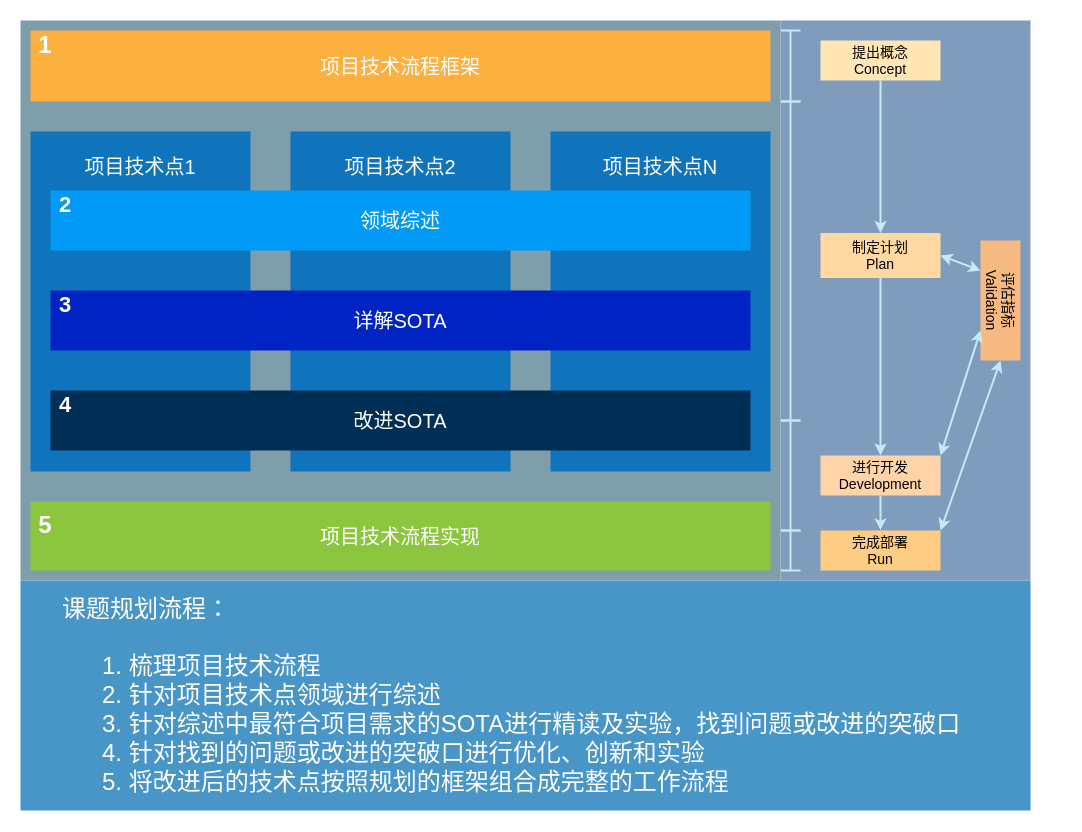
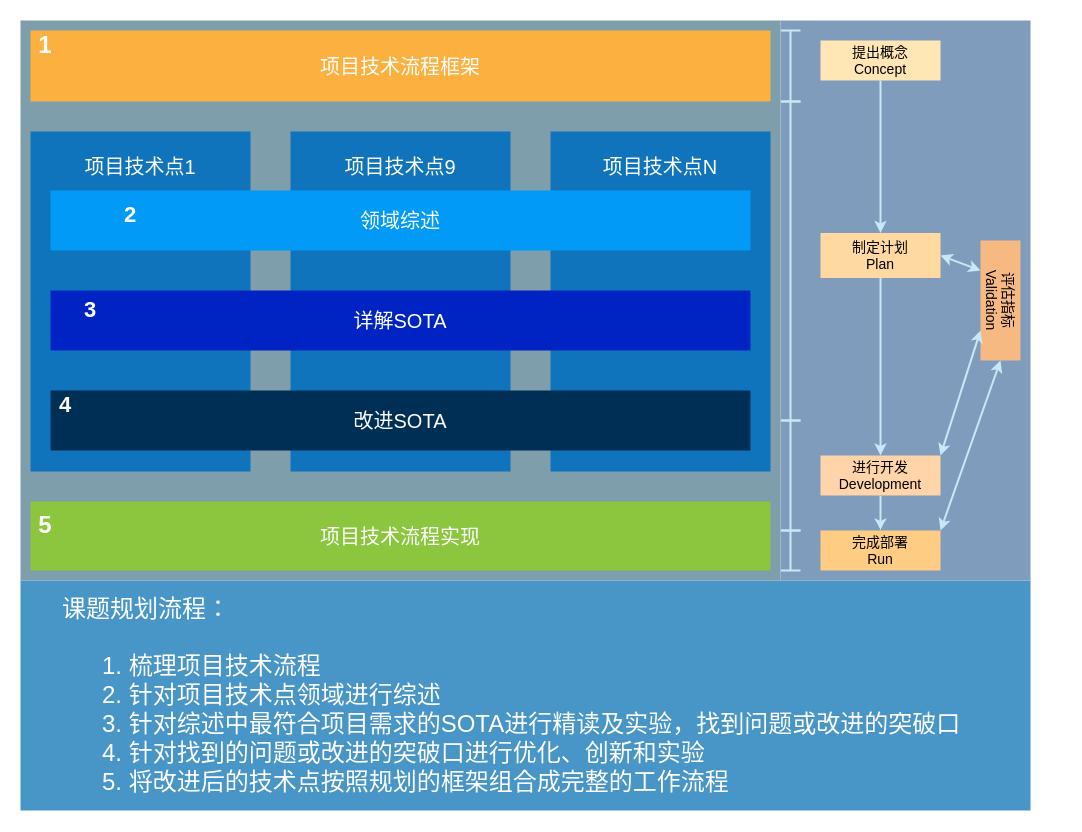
  <mxCell id="0" />
  <mxCell id="1" parent="0" />
  <mxCell id="2" value="" style="group" vertex="1" connectable="0" parent="1"><mxGeometry x="20" y="20" width="1010" height="790" as="geometry" /></mxCell>
  <mxCell id="3" value="&lt;blockquote style=&quot;margin: 0 0 0 40px; border: none; padding: 0px;&quot;&gt;&lt;div style=&quot;border-color: var(--border-color); font-size: 24px;&quot;&gt;&lt;span style=&quot;background-color: initial;&quot;&gt;&lt;font color=&quot;#ffffff&quot;&gt;课题规划流程：&lt;/font&gt;&lt;/span&gt;&lt;/div&gt;&lt;div style=&quot;border-color: var(--border-color); font-size: 24px;&quot;&gt;&lt;span style=&quot;background-color: initial;&quot;&gt;&lt;font color=&quot;#ffffff&quot;&gt;&lt;br&gt;&lt;/font&gt;&lt;/span&gt;&lt;/div&gt;&lt;/blockquote&gt;&lt;blockquote style=&quot;margin: 0 0 0 40px; border: none; padding: 0px;&quot;&gt;&lt;blockquote style=&quot;margin: 0 0 0 40px; border: none; padding: 0px;&quot;&gt;&lt;div style=&quot;border-color: var(--border-color); font-size: 24px;&quot;&gt;&lt;span style=&quot;background-color: initial; color: rgb(255, 255, 255);&quot;&gt;1. 梳理项目技术流程&lt;/span&gt;&lt;/div&gt;&lt;/blockquote&gt;&lt;blockquote style=&quot;margin: 0 0 0 40px; border: none; padding: 0px;&quot;&gt;&lt;div style=&quot;border-color: var(--border-color); font-size: 24px;&quot;&gt;&lt;span style=&quot;color: rgb(255, 255, 255); background-color: initial;&quot;&gt;2. 针对项目技术点领域进行综述&lt;/span&gt;&lt;/div&gt;&lt;/blockquote&gt;&lt;blockquote style=&quot;margin: 0 0 0 40px; border: none; padding: 0px;&quot;&gt;&lt;div style=&quot;border-color: var(--border-color); font-size: 24px;&quot;&gt;&lt;span style=&quot;color: rgb(255, 255, 255); background-color: initial;&quot;&gt;3. 针对综述中最符合项目需求的SOTA进行精读及实验，找到问题或改进的突破口&lt;/span&gt;&lt;/div&gt;&lt;/blockquote&gt;&lt;blockquote style=&quot;margin: 0 0 0 40px; border: none; padding: 0px;&quot;&gt;&lt;div style=&quot;border-color: var(--border-color); font-size: 24px;&quot;&gt;&lt;span style=&quot;color: rgb(255, 255, 255); background-color: initial;&quot;&gt;4. 针对找到的问题或改进的突破口进行优化、创新和实验&lt;/span&gt;&lt;/div&gt;&lt;/blockquote&gt;&lt;blockquote style=&quot;margin: 0 0 0 40px; border: none; padding: 0px;&quot;&gt;&lt;div style=&quot;border-color: var(--border-color); font-size: 24px;&quot;&gt;&lt;span style=&quot;color: rgb(255, 255, 255); background-color: initial;&quot;&gt;5. 将改进后的技术点按照规划的框架组合成完整的工作流程&lt;/span&gt;&lt;/div&gt;&lt;/blockquote&gt;&lt;/blockquote&gt;" style="rounded=0;whiteSpace=wrap;html=1;strokeColor=none;fillColor=#4895C7;align=left;container=0;" parent="2" vertex="1"><mxGeometry y="560" width="1010" height="230" as="geometry" /></mxCell>
  <mxCell id="4" value="" style="rounded=0;whiteSpace=wrap;html=1;strokeColor=none;fillColor=#809CBD;container=0;" parent="2" vertex="1"><mxGeometry x="760" width="250" height="560" as="geometry" /></mxCell>
  <mxCell id="5" value="" style="shape=crossbar;whiteSpace=wrap;html=1;rounded=1;direction=south;strokeWidth=2;container=0;strokeColor=#C7E9F6;" parent="2" vertex="1"><mxGeometry x="760" y="10" width="20" height="71" as="geometry" /></mxCell>
  <mxCell id="6" value="" style="shape=crossbar;whiteSpace=wrap;html=1;rounded=1;direction=south;strokeWidth=2;container=0;fillColor=#FFFFFF;strokeColor=#C7E9F6;" parent="2" vertex="1"><mxGeometry x="760" y="81" width="20" height="319" as="geometry" /></mxCell>
  <mxCell id="7" value="" style="shape=crossbar;whiteSpace=wrap;html=1;rounded=1;direction=south;strokeWidth=2;container=0;strokeColor=#C7E9F6;" parent="2" vertex="1"><mxGeometry x="760" y="400" width="20" height="110" as="geometry" /></mxCell>
  <mxCell id="8" value="" style="shape=crossbar;whiteSpace=wrap;html=1;rounded=1;direction=south;strokeWidth=2;container=0;strokeColor=#C7E9F6;" parent="2" vertex="1"><mxGeometry x="760" y="510" width="20" height="40" as="geometry" /></mxCell>
  <mxCell id="9" value="&lt;font color=&quot;#000000&quot;&gt;提出概念&lt;br style=&quot;font-size: 14px;&quot;&gt;Concept&lt;/font&gt;" style="rounded=0;whiteSpace=wrap;html=1;strokeWidth=2;fontSize=14;container=0;fontColor=#E1EEFA;fillColor=#FFE6B4;strokeColor=none;" parent="2" vertex="1"><mxGeometry x="800" y="20" width="120" height="40" as="geometry" /></mxCell>
  <mxCell id="10" value="制定计划&lt;br style=&quot;font-size: 14px;&quot;&gt;Plan" style="rounded=0;whiteSpace=wrap;html=1;strokeWidth=2;fontSize=14;container=0;strokeColor=none;fillColor=#FFD9A1;" parent="2" vertex="1"><mxGeometry x="800" y="212.5" width="120" height="45" as="geometry" /></mxCell>
  <mxCell id="11" value="" style="edgeStyle=orthogonalEdgeStyle;rounded=0;orthogonalLoop=1;jettySize=auto;html=1;" edge="1" parent="2" source="12" target="13"><mxGeometry relative="1" as="geometry" /></mxCell>
  <mxCell id="12" value="&lt;font color=&quot;#000000&quot;&gt;进行开发&lt;br style=&quot;font-size: 14px;&quot;&gt;Development&lt;/font&gt;" style="rounded=0;whiteSpace=wrap;html=1;strokeWidth=2;fontSize=14;container=0;fillColor=#FFD4A9;strokeColor=none;fontColor=#FFFFFF;" parent="2" vertex="1"><mxGeometry x="800" y="435" width="120" height="40" as="geometry" /></mxCell>
  <mxCell id="13" value="完成部署&lt;br style=&quot;font-size: 14px;&quot;&gt;Run" style="rounded=0;whiteSpace=wrap;html=1;strokeWidth=2;fontSize=14;container=0;strokeColor=none;fillColor=#FFCC83;" parent="2" vertex="1"><mxGeometry x="800" y="510" width="120" height="40" as="geometry" /></mxCell>
  <mxCell id="14" value="&lt;font color=&quot;#000000&quot;&gt;评估指标&lt;br style=&quot;font-size: 14px;&quot;&gt;Validation&lt;/font&gt;" style="rounded=0;whiteSpace=wrap;html=1;rotation=90;strokeWidth=2;fontSize=14;container=0;fillColor=#F5B981;strokeColor=none;fontColor=#FFFFFF;" parent="2" vertex="1"><mxGeometry x="920" y="260" width="120" height="40" as="geometry" /></mxCell>
  <mxCell id="15" value="" style="endArrow=classic;html=1;rounded=0;exitX=0.5;exitY=1;exitDx=0;exitDy=0;entryX=0.5;entryY=0;entryDx=0;entryDy=0;strokeWidth=2;fontSize=14;strokeColor=#C7E9F6;" parent="2" source="9" target="10" edge="1"><mxGeometry width="50" height="50" relative="1" as="geometry"><mxPoint x="920" y="100" as="sourcePoint" /><mxPoint x="970" y="50" as="targetPoint" /></mxGeometry></mxCell>
  <mxCell id="16" value="" style="endArrow=classic;html=1;rounded=0;exitX=0.5;exitY=1;exitDx=0;exitDy=0;entryX=0.5;entryY=0;entryDx=0;entryDy=0;strokeWidth=2;fontSize=14;strokeColor=#C7E9F6;" parent="2" source="10" target="12" edge="1"><mxGeometry width="50" height="50" relative="1" as="geometry"><mxPoint x="880" y="360" as="sourcePoint" /><mxPoint x="930" y="310" as="targetPoint" /></mxGeometry></mxCell>
  <mxCell id="17" value="" style="endArrow=classic;html=1;rounded=0;exitX=0.5;exitY=1;exitDx=0;exitDy=0;strokeWidth=2;fontSize=14;strokeColor=#C7E9F6;" parent="2" source="12" target="13" edge="1"><mxGeometry width="50" height="50" relative="1" as="geometry"><mxPoint x="950" y="510" as="sourcePoint" /><mxPoint x="1000" y="460" as="targetPoint" /></mxGeometry></mxCell>
  <mxCell id="18" value="" style="endArrow=classic;startArrow=classic;html=1;rounded=0;entryX=1;entryY=0.5;entryDx=0;entryDy=0;strokeWidth=2;fontSize=14;exitX=1;exitY=0;exitDx=0;exitDy=0;strokeColor=#C7E9F6;" parent="2" target="14" edge="1" source="13"><mxGeometry width="50" height="50" relative="1" as="geometry"><mxPoint x="920" y="530" as="sourcePoint" /><mxPoint x="1000" y="390" as="targetPoint" /></mxGeometry></mxCell>
  <mxCell id="19" value="" style="endArrow=classic;startArrow=classic;html=1;rounded=0;entryX=0.75;entryY=1;entryDx=0;entryDy=0;exitX=1;exitY=0;exitDx=0;exitDy=0;strokeWidth=2;fontSize=14;strokeColor=#C7E9F6;" parent="2" source="12" target="14" edge="1"><mxGeometry width="50" height="50" relative="1" as="geometry"><mxPoint x="880" y="374" as="sourcePoint" /><mxPoint x="930" y="324" as="targetPoint" /></mxGeometry></mxCell>
  <mxCell id="20" value="" style="endArrow=classic;startArrow=classic;html=1;rounded=0;entryX=0.25;entryY=1;entryDx=0;entryDy=0;exitX=1;exitY=0.5;exitDx=0;exitDy=0;strokeWidth=2;fontSize=14;strokeColor=#C7E9F6;" parent="2" source="10" target="14" edge="1"><mxGeometry width="50" height="50" relative="1" as="geometry"><mxPoint x="890" y="340" as="sourcePoint" /><mxPoint x="940" y="290" as="targetPoint" /></mxGeometry></mxCell>
  <mxCell id="21" value="" style="rounded=0;whiteSpace=wrap;html=1;strokeColor=none;fillColor=#7F9EAC;container=0;" parent="2" vertex="1"><mxGeometry width="760" height="560" as="geometry" /></mxCell>
  <mxCell id="22" value="项目技术流程框架" style="rounded=0;whiteSpace=wrap;html=1;fontSize=20;fillColor=#FBB03F;strokeColor=none;fontColor=#FFFFFF;fontStyle=0;container=0;" parent="2" vertex="1"><mxGeometry x="10" y="10" width="740" height="71" as="geometry" /></mxCell>
  <mxCell id="23" value="" style="rounded=0;whiteSpace=wrap;html=1;fontSize=20;fontStyle=0;strokeColor=none;fillColor=#1074BC;container=0;" parent="2" vertex="1"><mxGeometry x="10" y="111" width="220" height="340" as="geometry" /></mxCell>
  <mxCell id="24" value="项目技术流程实现" style="rounded=0;whiteSpace=wrap;html=1;fontSize=20;strokeColor=none;fillColor=#8BC63E;fontColor=#FFFFFF;fontStyle=0;container=0;" parent="2" vertex="1"><mxGeometry x="10" y="481" width="740" height="69" as="geometry" /></mxCell>
  <mxCell id="25" value="" style="rounded=0;whiteSpace=wrap;html=1;fontSize=20;fontStyle=0;strokeColor=none;fillColor=#1074BC;container=0;" parent="2" vertex="1"><mxGeometry x="270" y="111" width="220" height="340" as="geometry" /></mxCell>
  <mxCell id="26" value="&lt;font color=&quot;#ffffff&quot; style=&quot;font-size: 20px;&quot;&gt;项目技术点1&lt;/font&gt;" style="text;html=1;strokeColor=none;fillColor=none;align=center;verticalAlign=middle;whiteSpace=wrap;rounded=0;container=0;" parent="2" vertex="1"><mxGeometry x="60" y="131" width="120" height="30" as="geometry" /></mxCell>
- <mxCell id="27" value="&lt;font color=&quot;#ffffff&quot; style=&quot;font-size: 20px;&quot;&gt;项目技术点2&lt;/font&gt;" style="text;html=1;strokeColor=none;fillColor=none;align=center;verticalAlign=middle;whiteSpace=wrap;rounded=0;container=0;" parent="2" vertex="1"><mxGeometry x="320" y="131" width="120" height="30" as="geometry" /></mxCell>
+ <mxCell id="27" value="&lt;font color=&quot;#ffffff&quot; style=&quot;font-size: 20px;&quot;&gt;项目技术点9&lt;/font&gt;" style="text;html=1;strokeColor=none;fillColor=none;align=center;verticalAlign=middle;whiteSpace=wrap;rounded=0;container=0;" parent="2" vertex="1"><mxGeometry x="320" y="131" width="120" height="30" as="geometry" /></mxCell>
  <mxCell id="28" value="" style="rounded=0;whiteSpace=wrap;html=1;fontSize=20;fontStyle=0;strokeColor=none;fillColor=#1074BC;container=0;" parent="2" vertex="1"><mxGeometry x="530" y="111" width="220" height="340" as="geometry" /></mxCell>
  <mxCell id="29" value="领域综述" style="rounded=0;whiteSpace=wrap;html=1;fontSize=20;fontStyle=0;strokeColor=none;fillColor=#019AF6;fontColor=#FFFFFF;container=0;" parent="2" vertex="1"><mxGeometry x="30" y="170" width="700" height="60" as="geometry" /></mxCell>
  <mxCell id="30" value="详解SOTA" style="rounded=0;whiteSpace=wrap;html=1;fontSize=20;fontStyle=0;fillColor=#0024C4;strokeColor=none;fontColor=#FFFFFF;container=0;" parent="2" vertex="1"><mxGeometry x="30" y="270" width="700" height="60" as="geometry" /></mxCell>
  <mxCell id="31" value="&lt;font color=&quot;#ffffff&quot; style=&quot;font-size: 20px;&quot;&gt;项目技术点N&lt;/font&gt;" style="text;html=1;strokeColor=none;fillColor=none;align=center;verticalAlign=middle;whiteSpace=wrap;rounded=0;container=0;" parent="2" vertex="1"><mxGeometry x="580" y="131" width="120" height="30" as="geometry" /></mxCell>
  <mxCell id="32" value="&lt;font color=&quot;#ffffff&quot; style=&quot;font-size: 24px;&quot;&gt;&lt;b style=&quot;&quot;&gt;1&lt;/b&gt;&lt;/font&gt;" style="text;html=1;strokeColor=none;fillColor=none;align=center;verticalAlign=middle;whiteSpace=wrap;rounded=0;container=0;" parent="2" vertex="1"><mxGeometry x="10" y="10" width="30" height="30" as="geometry" /></mxCell>
- <mxCell id="33" value="&lt;font size=&quot;1&quot; color=&quot;#ffffff&quot; style=&quot;&quot;&gt;&lt;b style=&quot;font-size: 22px;&quot;&gt;2&lt;/b&gt;&lt;/font&gt;" style="text;html=1;strokeColor=none;fillColor=none;align=center;verticalAlign=middle;whiteSpace=wrap;rounded=0;container=0;" parent="2" vertex="1"><mxGeometry x="30" y="170" width="30" height="30" as="geometry" /></mxCell>
- <mxCell id="34" value="&lt;font size=&quot;1&quot; color=&quot;#ffffff&quot; style=&quot;&quot;&gt;&lt;b style=&quot;font-size: 22px;&quot;&gt;3&lt;/b&gt;&lt;/font&gt;" style="text;html=1;strokeColor=none;fillColor=none;align=center;verticalAlign=middle;whiteSpace=wrap;rounded=0;container=0;" parent="2" vertex="1"><mxGeometry x="30" y="270" width="30" height="30" as="geometry" /></mxCell>
+ <mxCell id="33" value="&lt;font size=&quot;1&quot; color=&quot;#ffffff&quot; style=&quot;&quot;&gt;&lt;b style=&quot;font-size: 22px;&quot;&gt;2&lt;/b&gt;&lt;/font&gt;" style="text;html=1;strokeColor=none;fillColor=none;align=center;verticalAlign=middle;whiteSpace=wrap;rounded=0;container=0;" parent="2" vertex="1"><mxGeometry x="95" y="180" width="30" height="30" as="geometry" /></mxCell>
+ <mxCell id="34" value="&lt;font size=&quot;1&quot; color=&quot;#ffffff&quot; style=&quot;&quot;&gt;&lt;b style=&quot;font-size: 22px;&quot;&gt;3&lt;/b&gt;&lt;/font&gt;" style="text;html=1;strokeColor=none;fillColor=none;align=center;verticalAlign=middle;whiteSpace=wrap;rounded=0;container=0;" parent="2" vertex="1"><mxGeometry x="55" y="275" width="30" height="30" as="geometry" /></mxCell>
  <mxCell id="35" value="改进SOTA" style="rounded=0;whiteSpace=wrap;html=1;fontSize=20;fontStyle=0;fillColor=#002F56;strokeColor=none;fontColor=#FFFFFF;container=0;" parent="2" vertex="1"><mxGeometry x="30" y="370" width="700" height="60" as="geometry" /></mxCell>
  <mxCell id="36" value="&lt;font size=&quot;1&quot; color=&quot;#ffffff&quot; style=&quot;&quot;&gt;&lt;b style=&quot;font-size: 22px;&quot;&gt;4&lt;/b&gt;&lt;/font&gt;" style="text;html=1;strokeColor=none;fillColor=none;align=center;verticalAlign=middle;whiteSpace=wrap;rounded=0;container=0;" parent="2" vertex="1"><mxGeometry x="30" y="370" width="30" height="30" as="geometry" /></mxCell>
  <mxCell id="37" value="&lt;font color=&quot;#ffffff&quot; style=&quot;font-size: 24px;&quot;&gt;&lt;b&gt;5&lt;/b&gt;&lt;/font&gt;" style="text;html=1;strokeColor=none;fillColor=none;align=center;verticalAlign=middle;whiteSpace=wrap;rounded=0;container=0;" parent="2" vertex="1"><mxGeometry x="10" y="490" width="30" height="30" as="geometry" /></mxCell>
